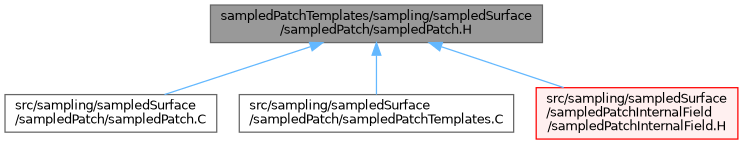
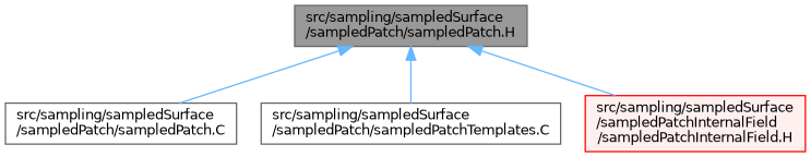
  digraph {
    node [color=grey40 fillcolor=white fontname=Helvetica fontsize=10 shape=box style=filled]
    edge [color=steelblue1 dir=back fontname=Helvetica fontsize=10 labelfontname=Helvetica labelfontsize=10 style=solid]
-   n1 [color=gray40 fillcolor=grey60 fontcolor=black height=0.2 label="sampledPatchTemplates/sampling/sampledSurface\l/sampledPatch/sampledPatch.H" width=0.4]
+   n1 [color=gray40 fillcolor=grey60 fontcolor=black height=0.2 label="src/sampling/sampledSurface\l/sampledPatch/sampledPatch.H" width=0.4]
    n2 [height=0.2 label="src/sampling/sampledSurface\l/sampledPatch/sampledPatch.C" width=0.4]
    n3 [height=0.2 label="src/sampling/sampledSurface\l/sampledPatch/sampledPatchTemplates.C" width=0.4]
    n4 [color=red fillcolor="#FFF0F0" height=0.2 label="src/sampling/sampledSurface\l/sampledPatchInternalField\l/sampledPatchInternalField.H" width=0.4]
    n1 -> n2
    n1 -> n3
    n1 -> n4
  }
